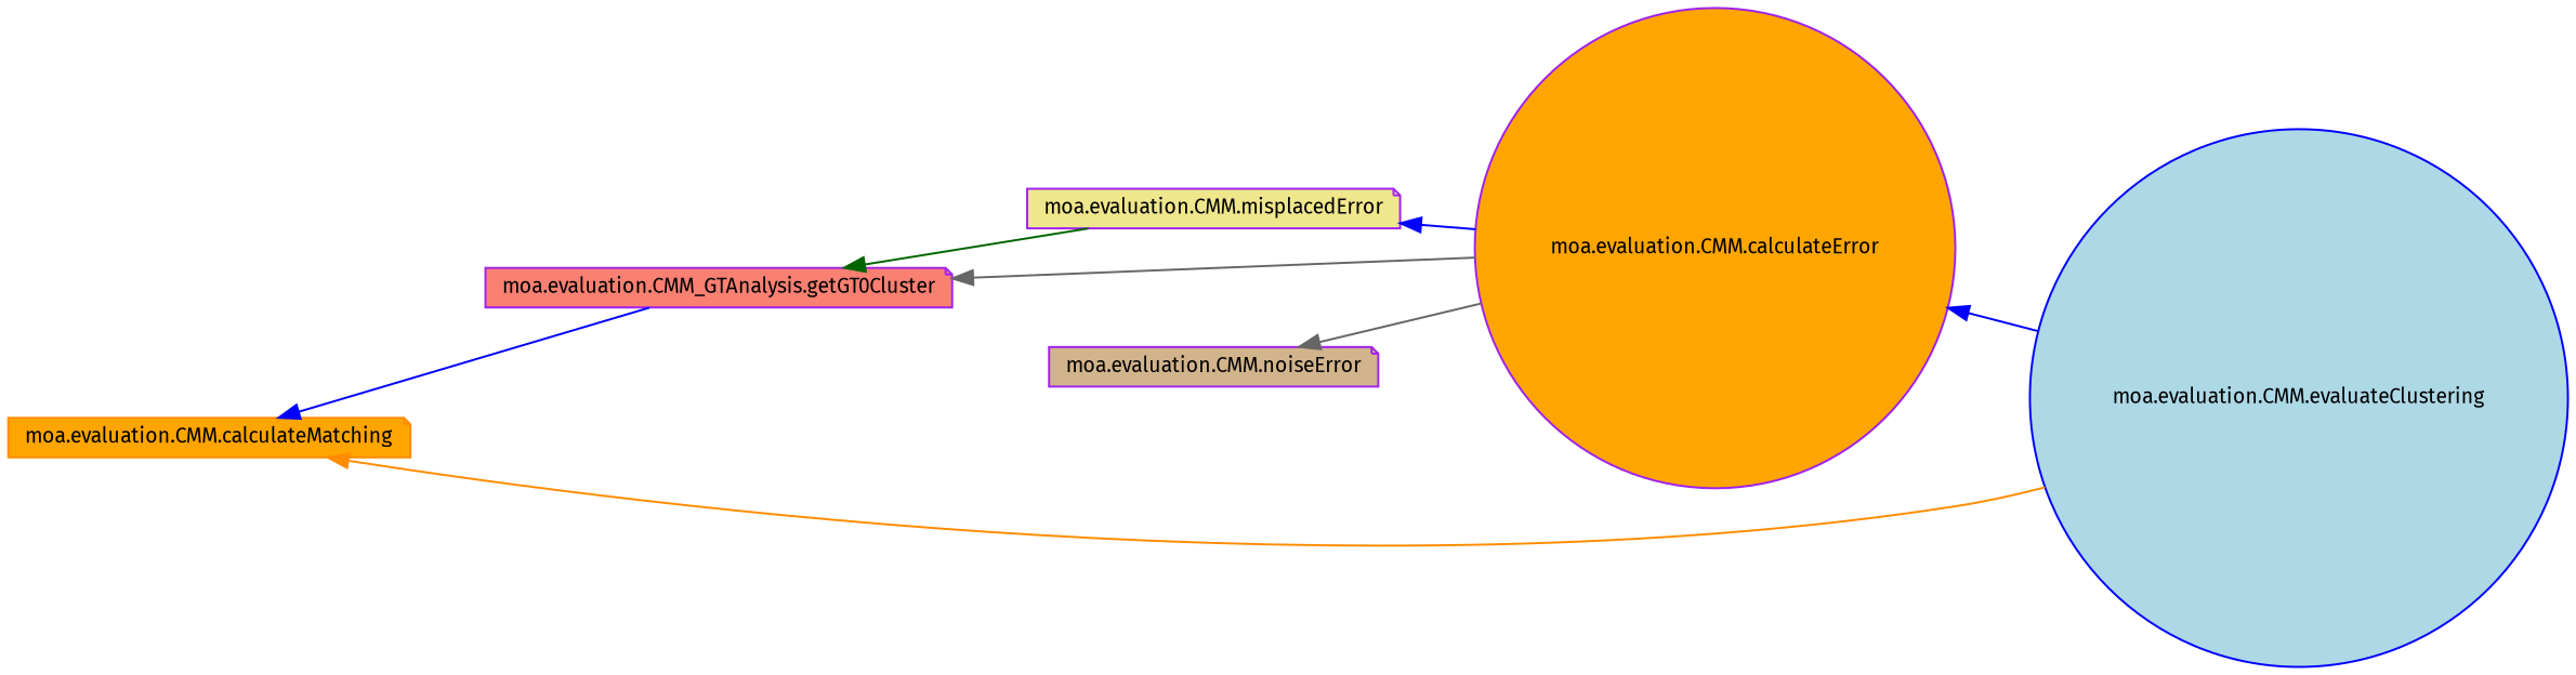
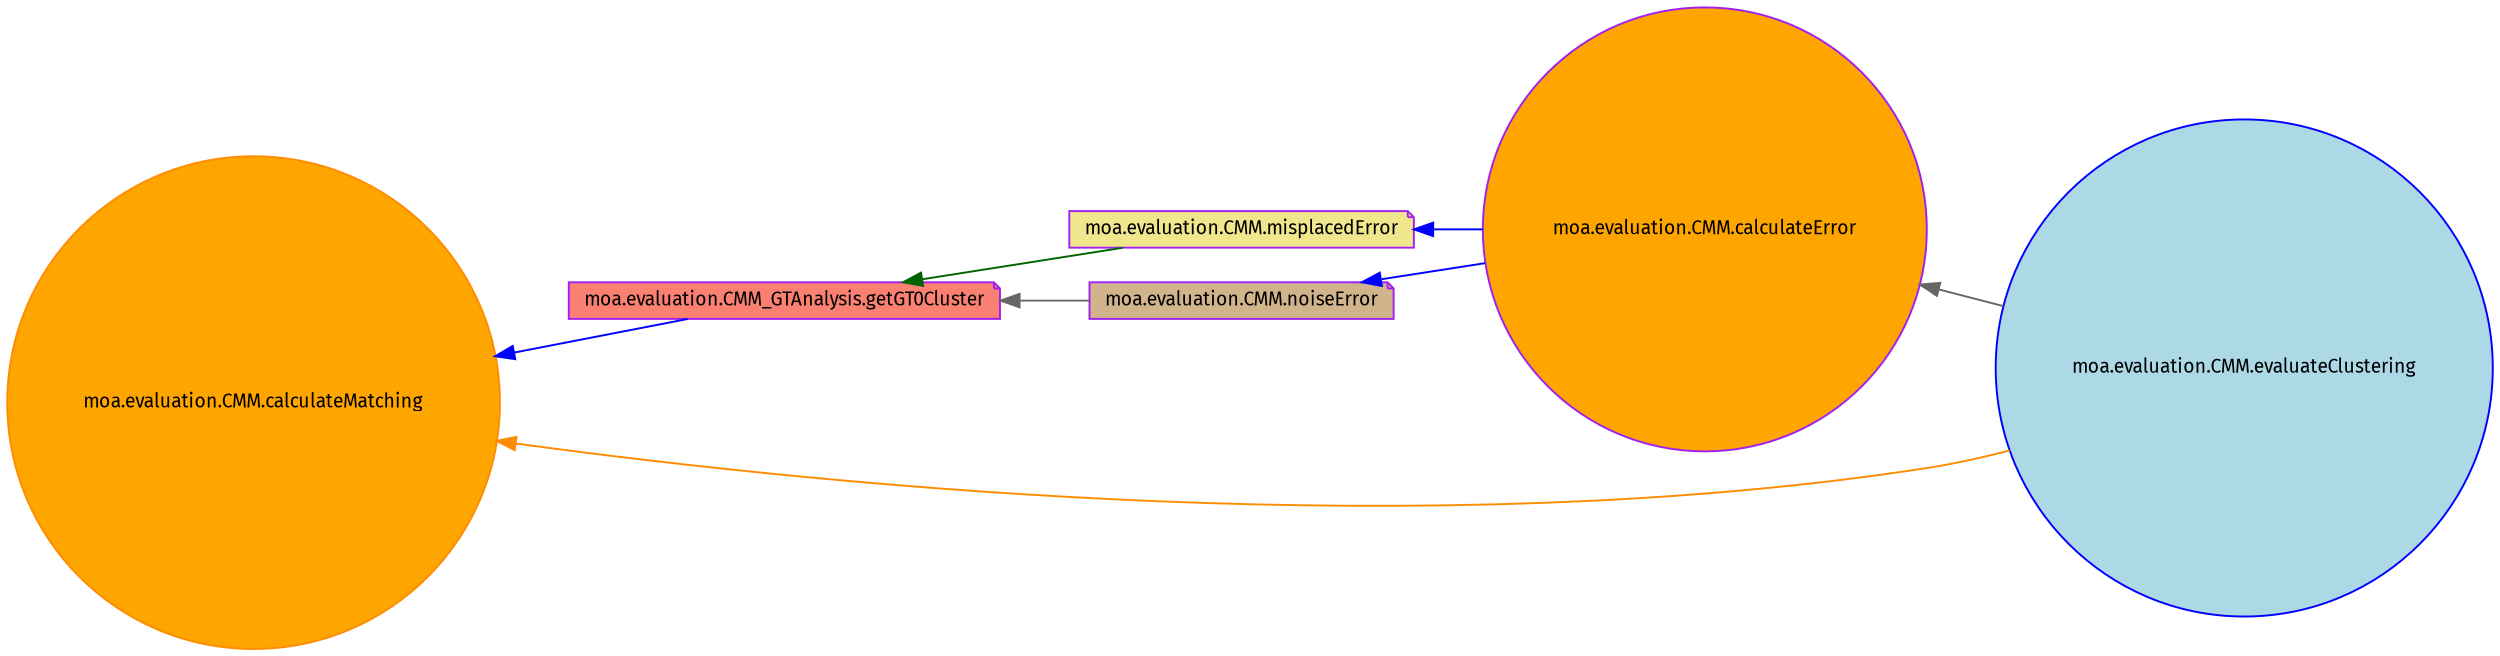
  digraph {
    fontname="Fira Sans"
    rankdir=LR
    node [color=purple fillcolor=orange fontname="Fira Sans" fontsize=10 shape=note style=filled]
    edge [color=gray40 dir=back fontname="Fira Sans" fontsize=10 labelfontname=Helvetica labelfontsize=10 style=solid]
    n1 [fillcolor=salmon fontcolor=black height=0.2 label="moa.evaluation.CMM_GTAnalysis.getGT0Cluster" width=0.4]
    n2 [fillcolor=khaki height=0.2 label="moa.evaluation.CMM.misplacedError" width=0.4]
    n3 [fillcolor=tan height=0.2 label="moa.evaluation.CMM.noiseError" width=0.4]
-   n4 [color=darkorange height=0.2 label="moa.evaluation.CMM.calculateMatching" width=0.4]
+   n4 [color=darkorange height=0.2 label="moa.evaluation.CMM.calculateMatching" shape=circle width=0.4]
    n5 [color=blue fillcolor=lightblue height=0.2 label="moa.evaluation.CMM.evaluateClustering" shape=circle width=0.4]
    n6 [height=0.2 label="moa.evaluation.CMM.calculateError" shape=circle width=0.4]
    n1 -> n2 [color=darkgreen]
-   n1 -> n6
+   n1 -> n3
    n2 -> n6 [color=blue]
-   n3 -> n6
+   n3 -> n6 [color=blue]
    n4 -> n1 [color=blue]
    n4 -> n5 [color=darkorange]
-   n6 -> n5 [color=blue]
+   n6 -> n5
  }
